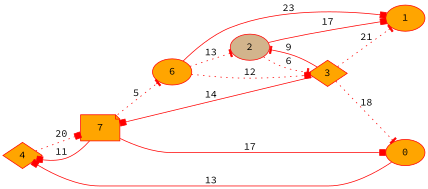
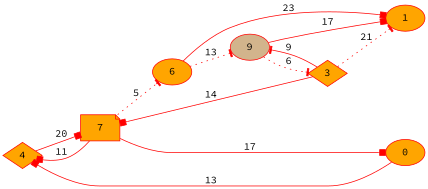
  digraph {
    fontname="Source Code Pro"
    rankdir=LR
    node [color=red fillcolor=orange fontname="Source Code Pro" shape=ellipse style=filled]
    edge [arrowhead=box color=red fontname="Source Code Pro" style=solid]
    4 [shape=diamond]
    0
    7 [shape=note]
-   2 [fillcolor=tan]
+   2 [fillcolor=tan label=9]
    1
    3 [shape=diamond]
    6
-   4 -> 7 [label=20 style=dotted]
+   4 -> 7 [label=20]
    0 -> 4 [label=13]
    7 -> 4 [label=11]
    7 -> 0 [label=17]
    7 -> 6 [arrowhead=tee label=5 style=dotted]
    2 -> 1 [label=17]
    2 -> 3 [arrowhead=tee label=6 style=dotted]
-   3 -> 0 [arrowhead=tee label=18 style=dotted]
    3 -> 7 [label=14]
    3 -> 2 [arrowhead=tee label=9]
    3 -> 1 [arrowhead=tee label=21 style=dotted]
    6 -> 2 [arrowhead=tee label=13 style=dotted]
    6 -> 1 [label=23]
-   6 -> 3 [label=12 style=dotted]
  }
